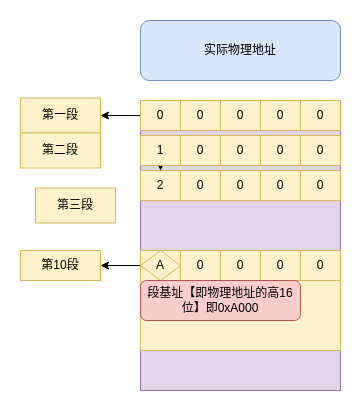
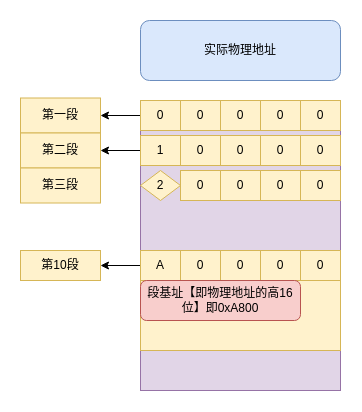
  <mxCell id="0" />
  <mxCell id="1" parent="0" />
  <mxCell id="2" value="实际物理地址" style="rounded=1;whiteSpace=wrap;html=1;fillColor=#dae8fc;strokeColor=#6c8ebf;" vertex="1" parent="1"><mxGeometry x="140" y="20" width="200" height="60" as="geometry" /></mxCell>
  <mxCell id="3" value="" style="rounded=0;whiteSpace=wrap;html=1;fillColor=#e1d5e7;strokeColor=#9673a6;" vertex="1" parent="1"><mxGeometry x="140" y="100" width="200" height="290" as="geometry" /></mxCell>
  <mxCell id="4" value="" style="rounded=0;whiteSpace=wrap;html=1;fillColor=#fff2cc;strokeColor=#d6b656;" vertex="1" parent="1"><mxGeometry x="140" y="250" width="200" height="100" as="geometry" /></mxCell>
  <mxCell id="5" value="" style="edgeStyle=orthogonalEdgeStyle;rounded=0;orthogonalLoop=1;jettySize=auto;html=1;" edge="1" parent="1" source="6" target="32"><mxGeometry relative="1" as="geometry" /></mxCell>
- <mxCell id="6" value="A" style="rhombus;whiteSpace=wrap;html=1;fillColor=#fff2cc;strokeColor=#d6b656;" vertex="1" parent="1"><mxGeometry x="140" y="250" width="40" height="30" as="geometry" /></mxCell>
+ <mxCell id="6" value="A" style="rounded=0;whiteSpace=wrap;html=1;fillColor=#fff2cc;strokeColor=#d6b656;" vertex="1" parent="1"><mxGeometry x="140" y="250" width="40" height="30" as="geometry" /></mxCell>
  <mxCell id="7" value="0" style="rounded=0;whiteSpace=wrap;html=1;fillColor=#fff2cc;strokeColor=#d6b656;" vertex="1" parent="1"><mxGeometry x="180" y="250" width="40" height="30" as="geometry" /></mxCell>
  <mxCell id="8" value="0" style="rounded=0;whiteSpace=wrap;html=1;fillColor=#fff2cc;strokeColor=#d6b656;" vertex="1" parent="1"><mxGeometry x="220" y="250" width="40" height="30" as="geometry" /></mxCell>
  <mxCell id="9" value="0" style="rounded=0;whiteSpace=wrap;html=1;fillColor=#fff2cc;strokeColor=#d6b656;" vertex="1" parent="1"><mxGeometry x="260" y="250" width="40" height="30" as="geometry" /></mxCell>
  <mxCell id="10" value="0" style="rounded=0;whiteSpace=wrap;html=1;fillColor=#fff2cc;strokeColor=#d6b656;" vertex="1" parent="1"><mxGeometry x="300" y="250" width="40" height="30" as="geometry" /></mxCell>
  <mxCell id="11" value="" style="edgeStyle=orthogonalEdgeStyle;rounded=0;orthogonalLoop=1;jettySize=auto;html=1;" edge="1" parent="1" source="12" target="17"><mxGeometry relative="1" as="geometry" /></mxCell>
  <mxCell id="12" value="0" style="rounded=0;whiteSpace=wrap;html=1;fillColor=#fff2cc;strokeColor=#d6b656;" vertex="1" parent="1"><mxGeometry x="140" y="100" width="40" height="30" as="geometry" /></mxCell>
  <mxCell id="13" value="0" style="rounded=0;whiteSpace=wrap;html=1;fillColor=#fff2cc;strokeColor=#d6b656;" vertex="1" parent="1"><mxGeometry x="180" y="100" width="40" height="30" as="geometry" /></mxCell>
  <mxCell id="14" value="0" style="rounded=0;whiteSpace=wrap;html=1;fillColor=#fff2cc;strokeColor=#d6b656;" vertex="1" parent="1"><mxGeometry x="220" y="100" width="40" height="30" as="geometry" /></mxCell>
  <mxCell id="15" value="0" style="rounded=0;whiteSpace=wrap;html=1;fillColor=#fff2cc;strokeColor=#d6b656;" vertex="1" parent="1"><mxGeometry x="260" y="100" width="40" height="30" as="geometry" /></mxCell>
  <mxCell id="16" value="0" style="rounded=0;whiteSpace=wrap;html=1;fillColor=#fff2cc;strokeColor=#d6b656;" vertex="1" parent="1"><mxGeometry x="300" y="100" width="40" height="30" as="geometry" /></mxCell>
  <mxCell id="17" value="第一段" style="whiteSpace=wrap;html=1;fillColor=#fff2cc;strokeColor=#d6b656;rounded=0;" vertex="1" parent="1"><mxGeometry x="20" y="97.5" width="80" height="35" as="geometry" /></mxCell>
- <mxCell id="18" value="" style="edgeStyle=orthogonalEdgeStyle;rounded=0;orthogonalLoop=1;jettySize=auto;html=1;" edge="1" parent="1" source="19" target="25"><mxGeometry relative="1" as="geometry" /></mxCell>
+ <mxCell id="18" value="" style="edgeStyle=orthogonalEdgeStyle;rounded=0;orthogonalLoop=1;jettySize=auto;html=1;" edge="1" parent="1" source="19" target="24"><mxGeometry relative="1" as="geometry" /></mxCell>
  <mxCell id="19" value="1" style="rounded=0;whiteSpace=wrap;html=1;fillColor=#fff2cc;strokeColor=#d6b656;" vertex="1" parent="1"><mxGeometry x="140" y="135" width="40" height="30" as="geometry" /></mxCell>
  <mxCell id="20" value="0" style="rounded=0;whiteSpace=wrap;html=1;fillColor=#fff2cc;strokeColor=#d6b656;" vertex="1" parent="1"><mxGeometry x="180" y="135" width="40" height="30" as="geometry" /></mxCell>
  <mxCell id="21" value="0" style="rounded=0;whiteSpace=wrap;html=1;fillColor=#fff2cc;strokeColor=#d6b656;" vertex="1" parent="1"><mxGeometry x="220" y="135" width="40" height="30" as="geometry" /></mxCell>
  <mxCell id="22" value="0" style="rounded=0;whiteSpace=wrap;html=1;fillColor=#fff2cc;strokeColor=#d6b656;" vertex="1" parent="1"><mxGeometry x="260" y="135" width="40" height="30" as="geometry" /></mxCell>
  <mxCell id="23" value="0" style="rounded=0;whiteSpace=wrap;html=1;fillColor=#fff2cc;strokeColor=#d6b656;" vertex="1" parent="1"><mxGeometry x="300" y="135" width="40" height="30" as="geometry" /></mxCell>
  <mxCell id="24" value="第二段" style="whiteSpace=wrap;html=1;fillColor=#fff2cc;strokeColor=#d6b656;rounded=0;" vertex="1" parent="1"><mxGeometry x="20" y="132.5" width="80" height="35" as="geometry" /></mxCell>
- <mxCell id="25" value="2" style="rounded=0;whiteSpace=wrap;html=1;fillColor=#fff2cc;strokeColor=#d6b656;" vertex="1" parent="1"><mxGeometry x="140" y="170" width="40" height="30" as="geometry" /></mxCell>
+ <mxCell id="25" value="2" style="rhombus;whiteSpace=wrap;html=1;fillColor=#fff2cc;strokeColor=#d6b656;" vertex="1" parent="1"><mxGeometry x="140" y="170" width="40" height="30" as="geometry" /></mxCell>
  <mxCell id="26" value="0" style="rounded=0;whiteSpace=wrap;html=1;fillColor=#fff2cc;strokeColor=#d6b656;" vertex="1" parent="1"><mxGeometry x="180" y="170" width="40" height="30" as="geometry" /></mxCell>
  <mxCell id="27" value="0" style="rounded=0;whiteSpace=wrap;html=1;fillColor=#fff2cc;strokeColor=#d6b656;" vertex="1" parent="1"><mxGeometry x="220" y="170" width="40" height="30" as="geometry" /></mxCell>
  <mxCell id="28" value="0" style="rounded=0;whiteSpace=wrap;html=1;fillColor=#fff2cc;strokeColor=#d6b656;" vertex="1" parent="1"><mxGeometry x="260" y="170" width="40" height="30" as="geometry" /></mxCell>
  <mxCell id="29" value="0" style="rounded=0;whiteSpace=wrap;html=1;fillColor=#fff2cc;strokeColor=#d6b656;" vertex="1" parent="1"><mxGeometry x="300" y="170" width="40" height="30" as="geometry" /></mxCell>
- <mxCell id="30" value="第三段" style="whiteSpace=wrap;html=1;fillColor=#fff2cc;strokeColor=#d6b656;rounded=0;" vertex="1" parent="1"><mxGeometry x="35" y="187.5" width="80" height="35" as="geometry" /></mxCell>
- <mxCell id="31" value="段基址【即物理地址的高16位】即0xA000" style="rounded=1;whiteSpace=wrap;html=1;fillColor=#f8cecc;strokeColor=#b85450;" vertex="1" parent="1"><mxGeometry x="140" y="280" width="160" height="40" as="geometry" /></mxCell>
+ <mxCell id="30" value="第三段" style="whiteSpace=wrap;html=1;fillColor=#fff2cc;strokeColor=#d6b656;rounded=0;" vertex="1" parent="1"><mxGeometry x="20" y="167.5" width="80" height="35" as="geometry" /></mxCell>
+ <mxCell id="31" value="段基址【即物理地址的高16位】即0xA800" style="rounded=1;whiteSpace=wrap;html=1;fillColor=#f8cecc;strokeColor=#b85450;" vertex="1" parent="1"><mxGeometry x="140" y="280" width="160" height="40" as="geometry" /></mxCell>
  <mxCell id="32" value="第10段" style="whiteSpace=wrap;html=1;fillColor=#fff2cc;strokeColor=#d6b656;rounded=0;" vertex="1" parent="1"><mxGeometry x="20" y="250" width="80" height="30" as="geometry" /></mxCell>
